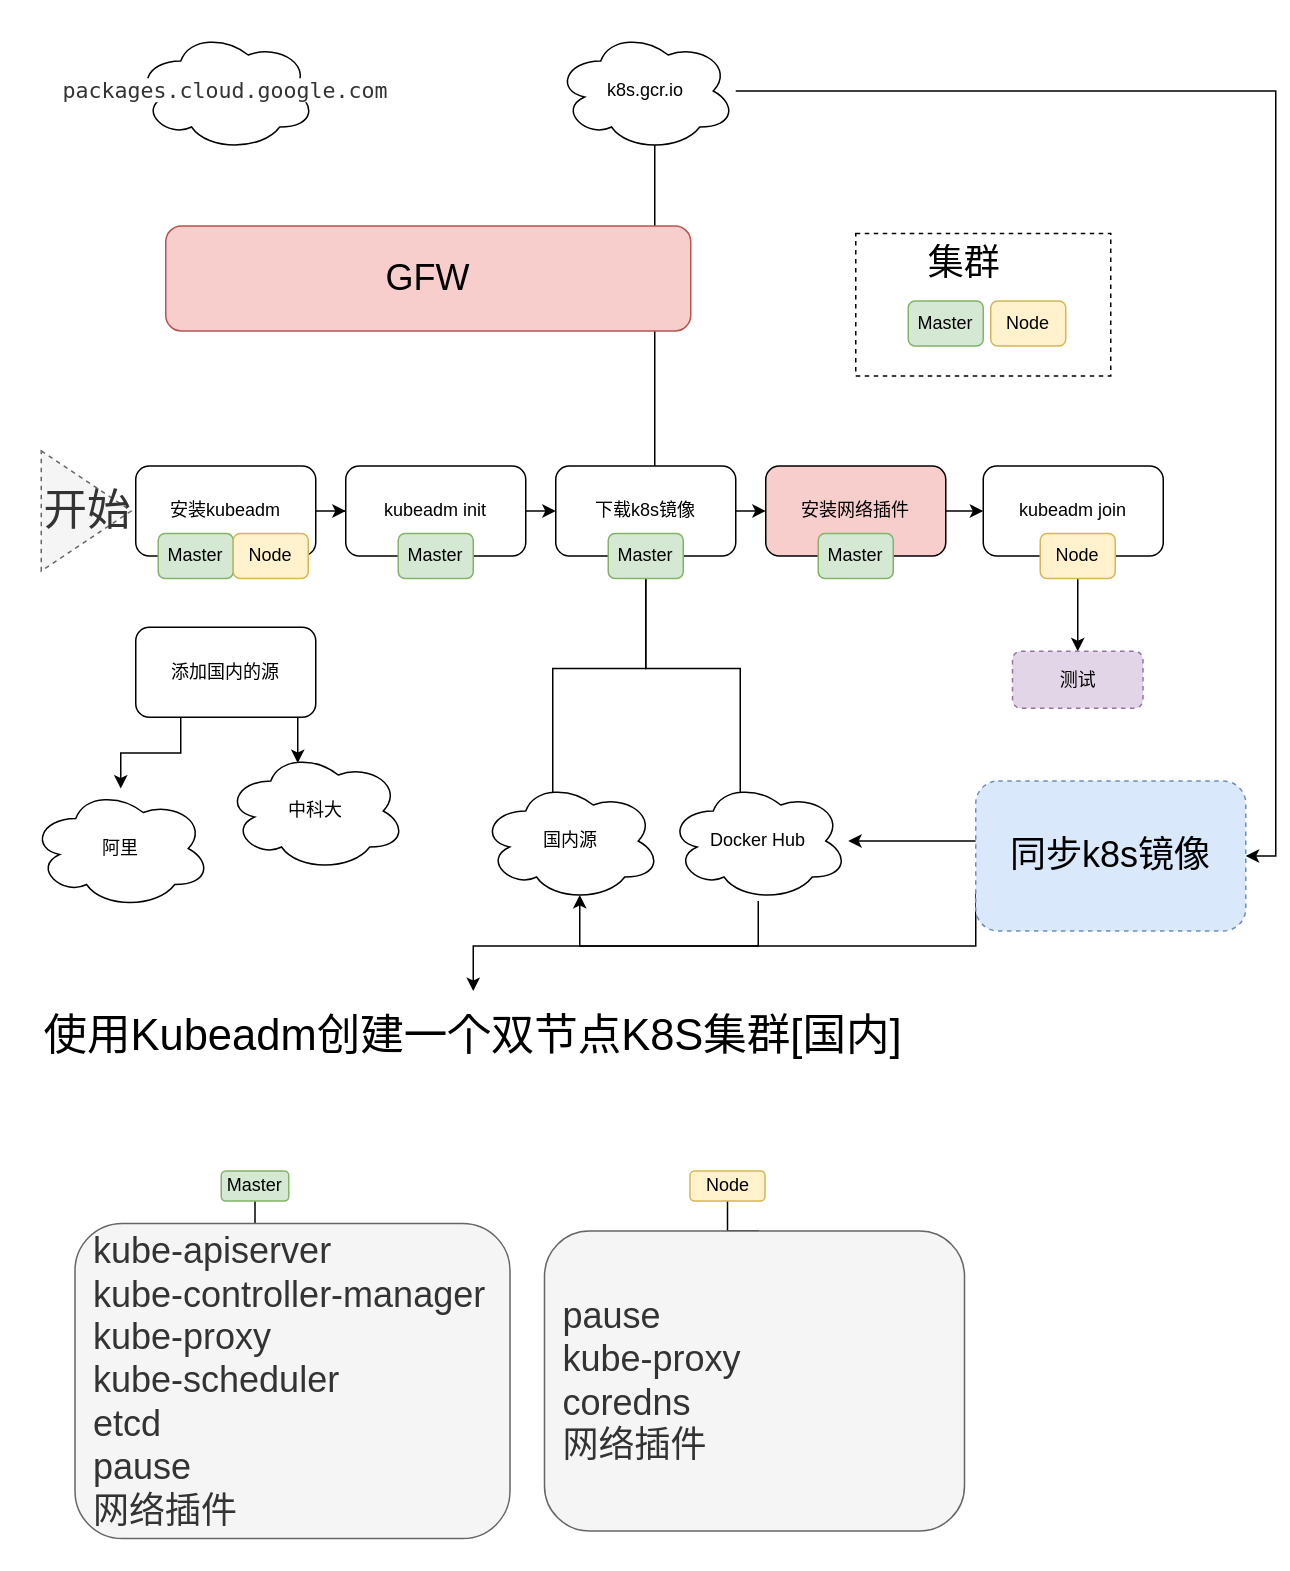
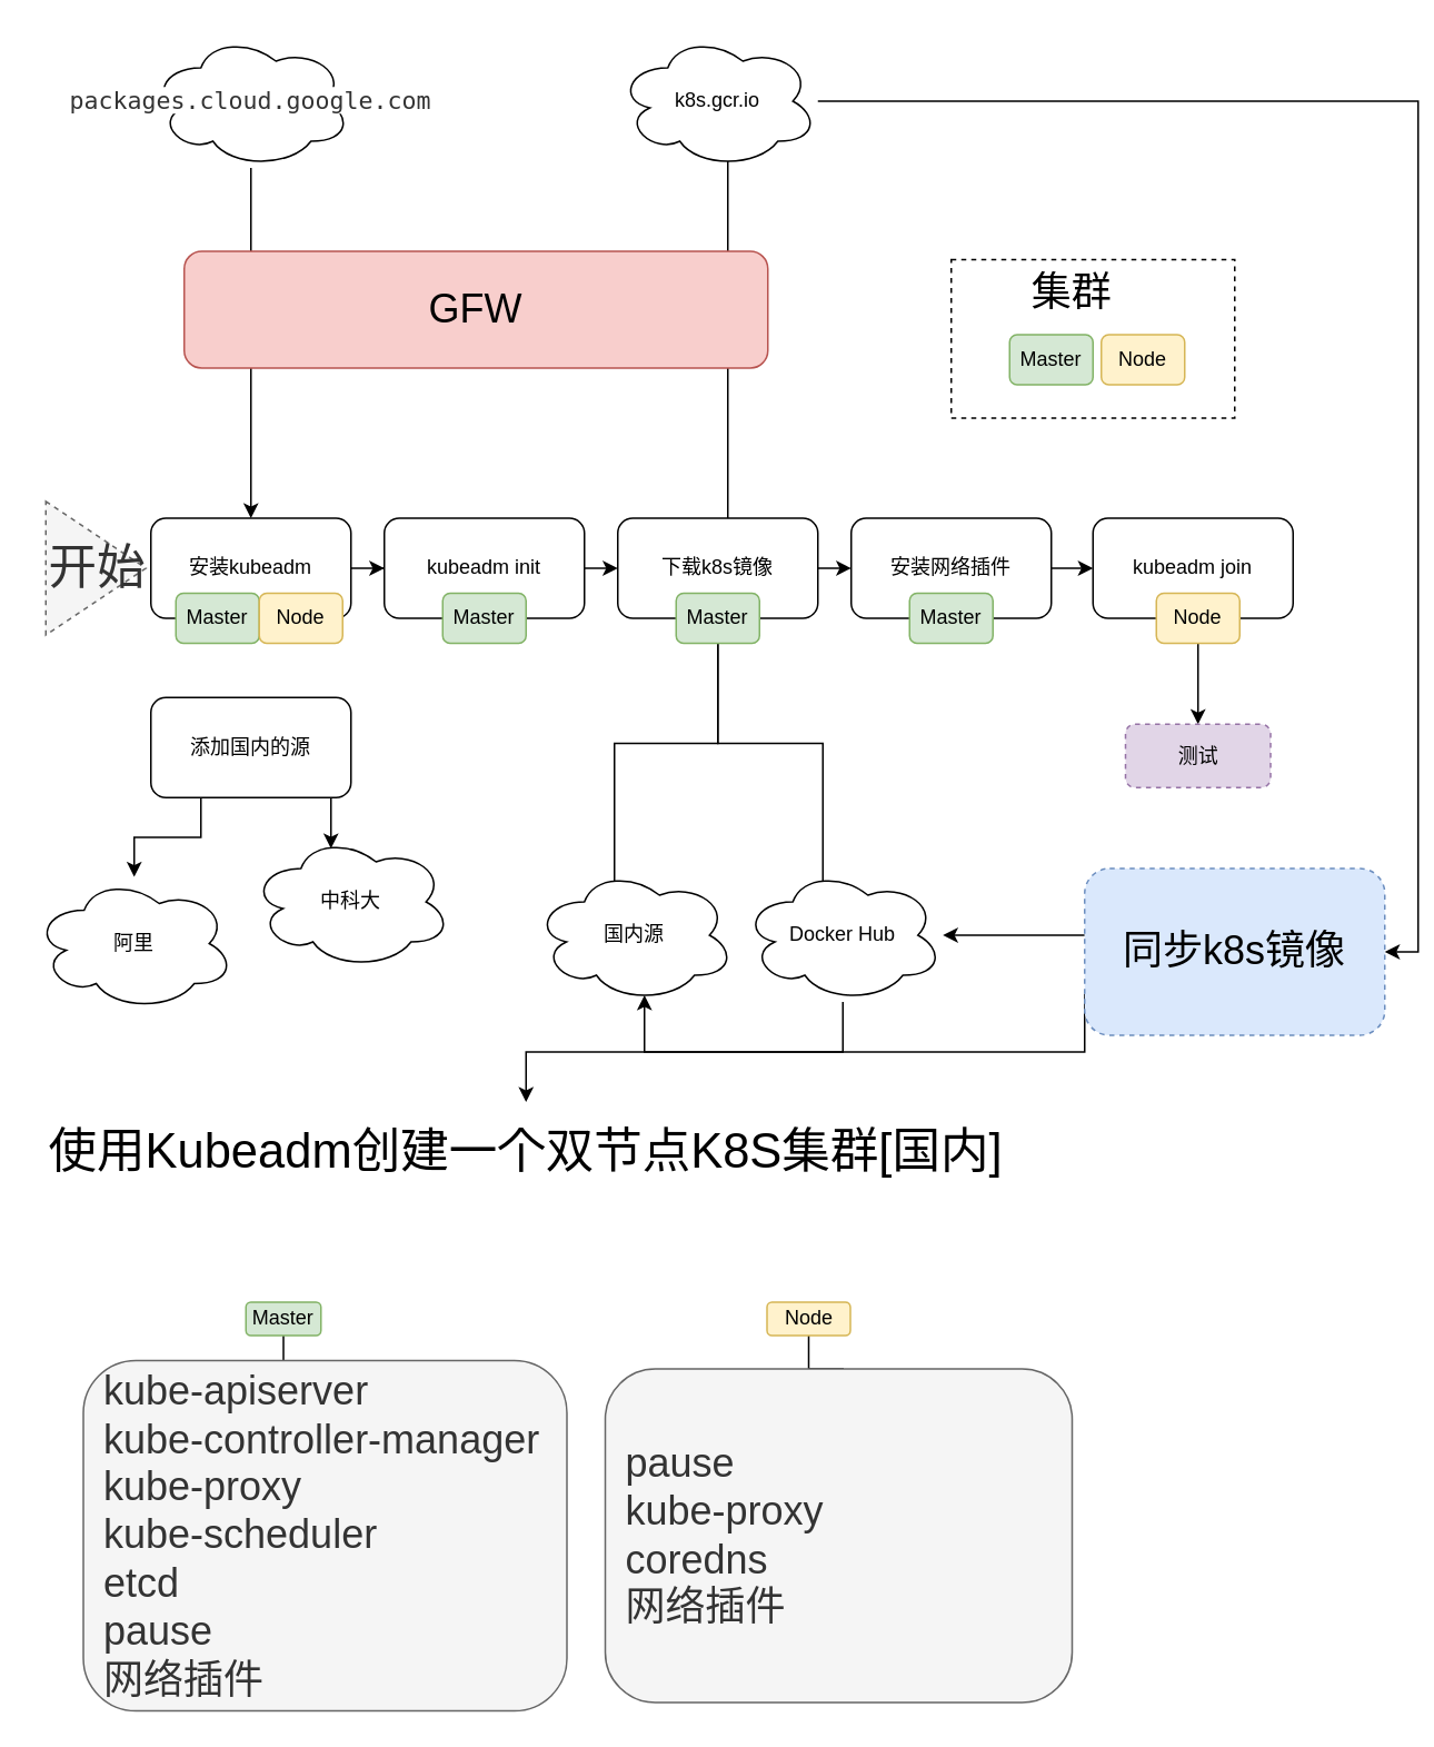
  <mxCell id="0" />
  <mxCell id="1" parent="0" />
  <mxCell id="2" value="" style="rounded=0;whiteSpace=wrap;html=1;shadow=0;strokeWidth=1;fontSize=24;dashed=1;" vertex="1" parent="1"><mxGeometry x="570" y="155" width="170" height="95" as="geometry" /></mxCell>
  <mxCell id="3" style="edgeStyle=orthogonalEdgeStyle;rounded=0;orthogonalLoop=1;jettySize=auto;html=1;entryX=0;entryY=0.5;entryDx=0;entryDy=0;" edge="1" parent="1" source="4" target="19"><mxGeometry relative="1" as="geometry" /></mxCell>
  <mxCell id="4" value="安装kubeadm" style="rounded=1;whiteSpace=wrap;html=1;shadow=0;" vertex="1" parent="1"><mxGeometry x="90" y="310" width="120" height="60" as="geometry" /></mxCell>
  <mxCell id="5" style="edgeStyle=orthogonalEdgeStyle;rounded=0;orthogonalLoop=1;jettySize=auto;html=1;exitX=0.25;exitY=1;exitDx=0;exitDy=0;" edge="1" parent="1" source="7" target="9"><mxGeometry relative="1" as="geometry" /></mxCell>
  <mxCell id="6" style="edgeStyle=orthogonalEdgeStyle;rounded=0;orthogonalLoop=1;jettySize=auto;html=1;exitX=0.75;exitY=1;exitDx=0;exitDy=0;entryX=0.4;entryY=0.1;entryDx=0;entryDy=0;entryPerimeter=0;" edge="1" parent="1" source="7" target="8"><mxGeometry relative="1" as="geometry" /></mxCell>
  <mxCell id="7" value="添加国内的源" style="rounded=1;whiteSpace=wrap;html=1;" vertex="1" parent="1"><mxGeometry x="90" y="417.5" width="120" height="60" as="geometry" /></mxCell>
  <mxCell id="8" value="中科大" style="ellipse;shape=cloud;whiteSpace=wrap;html=1;" vertex="1" parent="1"><mxGeometry x="150" y="500" width="120" height="80" as="geometry" /></mxCell>
  <mxCell id="9" value="阿里" style="ellipse;shape=cloud;whiteSpace=wrap;html=1;" vertex="1" parent="1"><mxGeometry y="525" width="120" height="80" as="geometry" x="20" /></mxCell>
  <mxCell id="10" style="edgeStyle=orthogonalEdgeStyle;rounded=0;orthogonalLoop=1;jettySize=auto;html=1;exitX=0.4;exitY=0.1;exitDx=0;exitDy=0;exitPerimeter=0;fontSize=24;" edge="1" parent="1" source="11" target="21"><mxGeometry relative="1" as="geometry" /></mxCell>
  <mxCell id="11" value="国内源" style="ellipse;shape=cloud;whiteSpace=wrap;html=1;" vertex="1" parent="1"><mxGeometry x="320" y="520" width="120" height="80" as="geometry" /></mxCell>
  <mxCell id="12" style="edgeStyle=orthogonalEdgeStyle;rounded=0;orthogonalLoop=1;jettySize=auto;html=1;exitX=0.55;exitY=0.95;exitDx=0;exitDy=0;exitPerimeter=0;entryX=0.55;entryY=0.167;entryDx=0;entryDy=0;entryPerimeter=0;" edge="1" parent="1" source="14" target="21"><mxGeometry relative="1" as="geometry" /></mxCell>
  <mxCell id="13" style="edgeStyle=orthogonalEdgeStyle;rounded=0;orthogonalLoop=1;jettySize=auto;html=1;entryX=1;entryY=0.5;entryDx=0;entryDy=0;fontSize=24;" edge="1" parent="1" source="14" target="29"><mxGeometry relative="1" as="geometry" /></mxCell>
  <mxCell id="14" value="k8s.gcr.io" style="ellipse;shape=cloud;whiteSpace=wrap;html=1;" vertex="1" parent="1"><mxGeometry x="370" y="20" width="120" height="80" as="geometry" /></mxCell>
  <mxCell id="15" style="edgeStyle=orthogonalEdgeStyle;rounded=0;orthogonalLoop=1;jettySize=auto;html=1;exitX=0.4;exitY=0.1;exitDx=0;exitDy=0;exitPerimeter=0;fontSize=24;entryX=0.5;entryY=1;entryDx=0;entryDy=0;" edge="1" parent="1" source="17" target="21"><mxGeometry relative="1" as="geometry"><mxPoint x="430" y="450" as="targetPoint" /></mxGeometry></mxCell>
  <mxCell id="16" value="" style="edgeStyle=orthogonalEdgeStyle;rounded=0;orthogonalLoop=1;jettySize=auto;html=1;fontSize=29;" edge="1" parent="1" source="17" target="42"><mxGeometry relative="1" as="geometry" /></mxCell>
  <mxCell id="17" value="Docker Hub" style="ellipse;shape=cloud;whiteSpace=wrap;html=1;" vertex="1" parent="1"><mxGeometry x="445" y="520" width="120" height="80" as="geometry" /></mxCell>
  <mxCell id="18" style="edgeStyle=orthogonalEdgeStyle;rounded=0;orthogonalLoop=1;jettySize=auto;html=1;exitX=1;exitY=0.5;exitDx=0;exitDy=0;entryX=0;entryY=0.5;entryDx=0;entryDy=0;" edge="1" parent="1" source="19" target="21"><mxGeometry relative="1" as="geometry" /></mxCell>
  <mxCell id="19" value="kubeadm init" style="rounded=1;whiteSpace=wrap;html=1;shadow=0;" vertex="1" parent="1"><mxGeometry x="230" y="310" width="120" height="60" as="geometry" /></mxCell>
  <mxCell id="20" style="edgeStyle=orthogonalEdgeStyle;rounded=0;orthogonalLoop=1;jettySize=auto;html=1;exitX=1;exitY=0.5;exitDx=0;exitDy=0;entryX=0;entryY=0.5;entryDx=0;entryDy=0;" edge="1" parent="1" source="21" target="23"><mxGeometry relative="1" as="geometry" /></mxCell>
  <mxCell id="21" value="下载k8s镜像" style="rounded=1;whiteSpace=wrap;html=1;shadow=0;" vertex="1" parent="1"><mxGeometry x="370" y="310" width="120" height="60" as="geometry" /></mxCell>
  <mxCell id="22" style="edgeStyle=orthogonalEdgeStyle;rounded=0;orthogonalLoop=1;jettySize=auto;html=1;exitX=1;exitY=0.5;exitDx=0;exitDy=0;" edge="1" parent="1" source="23" target="38"><mxGeometry relative="1" as="geometry"><mxPoint x="650" y="340" as="targetPoint" /></mxGeometry></mxCell>
- <mxCell id="23" value="安装网络插件" style="rounded=1;whiteSpace=wrap;html=1;shadow=0;fillColor=#f8cecc;" vertex="1" parent="1"><mxGeometry x="510" y="310" width="120" height="60" as="geometry" /></mxCell>
+ <mxCell id="23" value="安装网络插件" style="rounded=1;whiteSpace=wrap;html=1;shadow=0;" vertex="1" parent="1"><mxGeometry x="510" y="310" width="120" height="60" as="geometry" /></mxCell>
+ <mxCell id="24" style="edgeStyle=orthogonalEdgeStyle;rounded=0;orthogonalLoop=1;jettySize=auto;html=1;fontSize=24;" edge="1" parent="1" source="25" target="4"><mxGeometry relative="1" as="geometry" /></mxCell>
  <mxCell id="25" value="&lt;span style=&quot;color: rgb(51 , 51 , 51) ; font-family: monospace , monospace ; font-size: 14.4px ; white-space: pre-wrap ; background-color: rgb(255 , 255 , 255)&quot;&gt;packages.cloud.google.com&lt;/span&gt;" style="ellipse;shape=cloud;whiteSpace=wrap;html=1;" vertex="1" parent="1"><mxGeometry x="90" y="20" width="120" height="80" as="geometry" /></mxCell>
  <mxCell id="26" value="GFW" style="rounded=1;whiteSpace=wrap;html=1;shadow=0;fontSize=24;fillColor=#f8cecc;strokeColor=#b85450;" vertex="1" parent="1"><mxGeometry x="110" y="150" width="350" height="70" as="geometry" /></mxCell>
  <mxCell id="27" style="edgeStyle=orthogonalEdgeStyle;rounded=0;orthogonalLoop=1;jettySize=auto;html=1;fontSize=24;" edge="1" parent="1" source="29" target="17"><mxGeometry relative="1" as="geometry"><Array as="points"><mxPoint x="630" y="560" /><mxPoint x="630" y="560" /></Array></mxGeometry></mxCell>
  <mxCell id="28" style="edgeStyle=orthogonalEdgeStyle;rounded=0;orthogonalLoop=1;jettySize=auto;html=1;exitX=0;exitY=0.75;exitDx=0;exitDy=0;entryX=0.55;entryY=0.95;entryDx=0;entryDy=0;entryPerimeter=0;fontSize=24;" edge="1" parent="1" source="29" target="11"><mxGeometry relative="1" as="geometry"><Array as="points"><mxPoint x="650" y="630" /><mxPoint x="386" y="630" /></Array></mxGeometry></mxCell>
  <mxCell id="29" value="同步k8s镜像" style="rounded=1;whiteSpace=wrap;html=1;shadow=0;strokeWidth=1;fontSize=24;fillColor=#dae8fc;strokeColor=#6c8ebf;dashed=1;" vertex="1" parent="1"><mxGeometry x="650" y="520" width="180" height="100" as="geometry" /></mxCell>
  <mxCell id="30" value="Master" style="rounded=1;whiteSpace=wrap;html=1;shadow=0;fillColor=#d5e8d4;strokeColor=#82b366;" vertex="1" parent="1"><mxGeometry x="605" y="200" width="50" height="30" as="geometry" /></mxCell>
  <mxCell id="31" value="Node" style="rounded=1;whiteSpace=wrap;html=1;shadow=0;fillColor=#fff2cc;strokeColor=#d6b656;" vertex="1" parent="1"><mxGeometry x="660" y="200" width="50" height="30" as="geometry" /></mxCell>
  <mxCell id="32" value="集群" style="text;html=1;strokeColor=none;fillColor=none;align=center;verticalAlign=middle;whiteSpace=wrap;rounded=0;shadow=0;fontSize=24;" vertex="1" parent="1"><mxGeometry x="605" y="165" width="75" height="20" as="geometry" /></mxCell>
  <mxCell id="33" value="Master" style="rounded=1;whiteSpace=wrap;html=1;shadow=0;fillColor=#d5e8d4;strokeColor=#82b366;" vertex="1" parent="1"><mxGeometry x="105" y="355" width="50" height="30" as="geometry" /></mxCell>
  <mxCell id="34" value="Node" style="rounded=1;whiteSpace=wrap;html=1;shadow=0;fillColor=#fff2cc;strokeColor=#d6b656;" vertex="1" parent="1"><mxGeometry x="155" y="355" width="50" height="30" as="geometry" /></mxCell>
  <mxCell id="35" value="Master" style="rounded=1;whiteSpace=wrap;html=1;shadow=0;fillColor=#d5e8d4;strokeColor=#82b366;" vertex="1" parent="1"><mxGeometry x="265" y="355" width="50" height="30" as="geometry" /></mxCell>
  <mxCell id="36" value="Master" style="rounded=1;whiteSpace=wrap;html=1;shadow=0;fillColor=#d5e8d4;strokeColor=#82b366;" vertex="1" parent="1"><mxGeometry x="405" y="355" width="50" height="30" as="geometry" /></mxCell>
  <mxCell id="37" value="Master" style="rounded=1;whiteSpace=wrap;html=1;shadow=0;fillColor=#d5e8d4;strokeColor=#82b366;" vertex="1" parent="1"><mxGeometry x="545" y="355" width="50" height="30" as="geometry" /></mxCell>
  <mxCell id="38" value="kubeadm join" style="rounded=1;whiteSpace=wrap;html=1;shadow=0;" vertex="1" parent="1"><mxGeometry x="655" y="310" width="120" height="60" as="geometry" /></mxCell>
  <mxCell id="39" value="" style="edgeStyle=orthogonalEdgeStyle;rounded=0;orthogonalLoop=1;jettySize=auto;html=1;fontSize=29;" edge="1" parent="1" source="40" target="41"><mxGeometry relative="1" as="geometry" /></mxCell>
  <mxCell id="40" value="Node" style="rounded=1;whiteSpace=wrap;html=1;shadow=0;fillColor=#fff2cc;strokeColor=#d6b656;" vertex="1" parent="1"><mxGeometry x="693" y="355" width="50" height="30" as="geometry" /></mxCell>
  <mxCell id="41" value="测试" style="rounded=1;whiteSpace=wrap;html=1;shadow=0;fillColor=#e1d5e7;strokeColor=#9673a6;dashed=1;" vertex="1" parent="1"><mxGeometry x="674.5" y="433.5" width="87" height="38" as="geometry" /></mxCell>
  <mxCell id="42" value="使用Kubeadm创建一个双节点K8S集群[国内]" style="text;html=1;strokeColor=none;fillColor=none;align=center;verticalAlign=middle;whiteSpace=wrap;rounded=0;shadow=0;dashed=1;fontSize=29;" vertex="1" parent="1"><mxGeometry y="660" width="590" height="60" as="geometry" x="20" /></mxCell>
  <mxCell id="43" value="" style="edgeStyle=orthogonalEdgeStyle;rounded=0;orthogonalLoop=1;jettySize=auto;html=1;fontSize=29;" edge="1" parent="1" source="44" target="47"><mxGeometry relative="1" as="geometry"><mxPoint x="169.5" y="880" as="targetPoint" /></mxGeometry></mxCell>
  <mxCell id="44" value="Master" style="rounded=1;whiteSpace=wrap;html=1;shadow=0;fillColor=#d5e8d4;strokeColor=#82b366;" vertex="1" parent="1"><mxGeometry x="147" y="780" width="45" height="20" as="geometry" /></mxCell>
  <mxCell id="45" value="" style="edgeStyle=orthogonalEdgeStyle;rounded=0;orthogonalLoop=1;jettySize=auto;html=1;fontSize=29;" edge="1" parent="1" source="46"><mxGeometry relative="1" as="geometry"><mxPoint x="504.5" y="830" as="targetPoint" /></mxGeometry></mxCell>
  <mxCell id="46" value="Node" style="rounded=1;whiteSpace=wrap;html=1;shadow=0;fillColor=#fff2cc;strokeColor=#d6b656;" vertex="1" parent="1"><mxGeometry x="459.5" y="780" width="50" height="20" as="geometry" /></mxCell>
  <mxCell id="47" value="&lt;font&gt;kube-apiserver&lt;br&gt;kube-controller-manager&lt;br&gt;kube-proxy&lt;br&gt;kube-scheduler&lt;br&gt;etcd&lt;br&gt;pause&lt;br&gt;网络插件&lt;br&gt;&lt;/font&gt;" style="rounded=1;whiteSpace=wrap;html=1;shadow=0;strokeWidth=1;fontSize=24;fillColor=#f5f5f5;strokeColor=#666666;fontColor=#333333;align=left;spacingLeft=10;" vertex="1" parent="1"><mxGeometry x="49.5" y="815" width="290" height="210" as="geometry" /></mxCell>
  <mxCell id="48" value="&lt;font&gt;pause&lt;br&gt;kube-proxy&lt;br&gt;coredns&lt;br&gt;网络插件&lt;br&gt;&lt;/font&gt;" style="rounded=1;whiteSpace=wrap;html=1;shadow=0;strokeWidth=1;fontSize=24;fillColor=#f5f5f5;strokeColor=#666666;fontColor=#333333;align=left;spacingLeft=10;" vertex="1" parent="1"><mxGeometry x="362.5" y="820" width="280" height="200" as="geometry" /></mxCell>
  <mxCell id="49" value="开始" style="triangle;whiteSpace=wrap;html=1;shadow=0;dashed=1;strokeWidth=1;fontSize=29;align=left;fillColor=#f5f5f5;strokeColor=#666666;fontColor=#333333;" vertex="1" parent="1"><mxGeometry x="27" y="300" width="60" height="80" as="geometry" /></mxCell>
